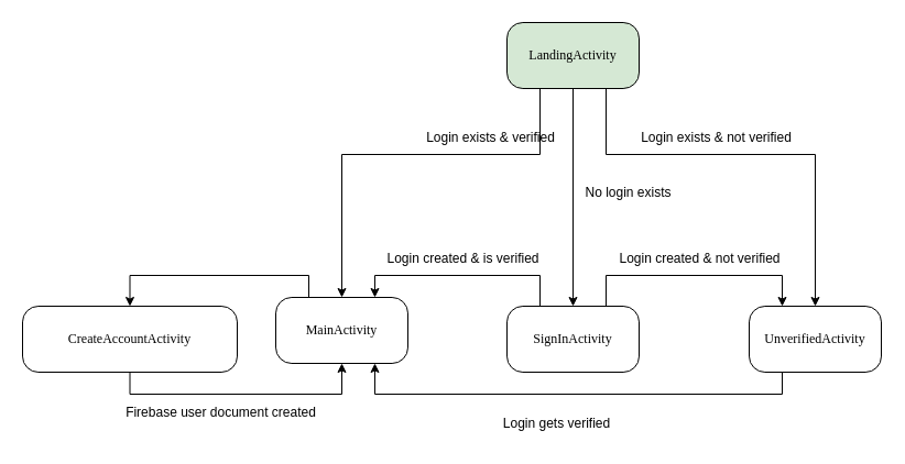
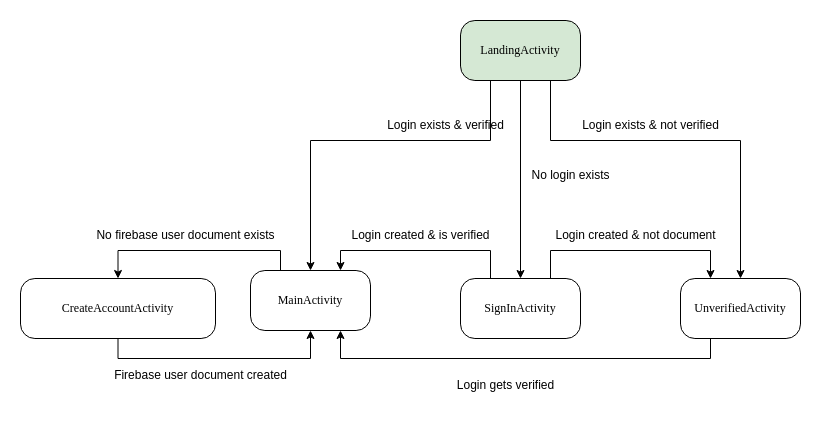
  <mxCell id="0" />
  <mxCell id="1" parent="0" />
  <mxCell id="2" style="edgeStyle=orthogonalEdgeStyle;rounded=0;orthogonalLoop=1;jettySize=auto;html=1;exitX=0.75;exitY=0;exitDx=0;exitDy=0;entryX=0.25;entryY=0;entryDx=0;entryDy=0;" edge="1" parent="1" source="4" target="12"><mxGeometry relative="1" as="geometry"><Array as="points"><mxPoint x="550" y="250" /><mxPoint x="710" y="250" /></Array></mxGeometry></mxCell>
  <mxCell id="3" style="edgeStyle=orthogonalEdgeStyle;rounded=0;orthogonalLoop=1;jettySize=auto;html=1;exitX=0.25;exitY=0;exitDx=0;exitDy=0;entryX=0.75;entryY=0;entryDx=0;entryDy=0;" edge="1" parent="1" source="4" target="10"><mxGeometry relative="1" as="geometry" /></mxCell>
  <mxCell id="4" value="SignInActivity" style="rounded=1;whiteSpace=wrap;html=1;arcSize=24;fillColor=#FFFFFF;strokeColor=default;shadow=0;comic=0;labelBackgroundColor=none;fontFamily=Verdana;fontSize=12;fontColor=#000000;align=center;" parent="1" vertex="1"><mxGeometry x="460" y="278" width="120" height="60" as="geometry" /></mxCell>
  <mxCell id="5" style="edgeStyle=orthogonalEdgeStyle;rounded=0;orthogonalLoop=1;jettySize=auto;html=1;exitX=0.25;exitY=1;exitDx=0;exitDy=0;entryX=0.5;entryY=0;entryDx=0;entryDy=0;" edge="1" parent="1" source="8" target="10"><mxGeometry relative="1" as="geometry"><Array as="points"><mxPoint x="490" y="140" /><mxPoint x="310" y="140" /></Array></mxGeometry></mxCell>
  <mxCell id="6" style="edgeStyle=orthogonalEdgeStyle;rounded=0;orthogonalLoop=1;jettySize=auto;html=1;exitX=0.5;exitY=1;exitDx=0;exitDy=0;entryX=0.5;entryY=0;entryDx=0;entryDy=0;" edge="1" parent="1" source="8" target="4"><mxGeometry relative="1" as="geometry" /></mxCell>
  <mxCell id="7" style="edgeStyle=orthogonalEdgeStyle;rounded=0;orthogonalLoop=1;jettySize=auto;html=1;exitX=0.75;exitY=1;exitDx=0;exitDy=0;entryX=0.5;entryY=0;entryDx=0;entryDy=0;strokeColor=#000000;" edge="1" parent="1" source="8" target="12"><mxGeometry relative="1" as="geometry"><Array as="points"><mxPoint x="550" y="140" /><mxPoint x="740" y="140" /></Array></mxGeometry></mxCell>
  <mxCell id="8" value="LandingActivity" style="rounded=1;whiteSpace=wrap;html=1;arcSize=24;fillColor=#d5e8d4;strokeColor=default;shadow=0;comic=0;labelBackgroundColor=none;fontFamily=Verdana;fontSize=12;fontColor=#000000;align=center;" vertex="1" parent="1"><mxGeometry x="460" y="20" width="120" height="60" as="geometry" /></mxCell>
  <mxCell id="9" style="edgeStyle=orthogonalEdgeStyle;rounded=0;orthogonalLoop=1;jettySize=auto;html=1;exitX=0.25;exitY=0;exitDx=0;exitDy=0;entryX=0.5;entryY=0;entryDx=0;entryDy=0;" edge="1" parent="1" source="10" target="14"><mxGeometry relative="1" as="geometry" /></mxCell>
  <mxCell id="10" value="MainActivity" style="rounded=1;whiteSpace=wrap;html=1;arcSize=24;fillColor=#FFFFFF;strokeColor=default;shadow=0;comic=0;labelBackgroundColor=none;fontFamily=Verdana;fontSize=12;fontColor=#000000;align=center;" vertex="1" parent="1"><mxGeometry x="250" y="270" width="120" height="60" as="geometry" /></mxCell>
  <mxCell id="11" style="edgeStyle=orthogonalEdgeStyle;rounded=0;orthogonalLoop=1;jettySize=auto;html=1;exitX=0.25;exitY=1;exitDx=0;exitDy=0;entryX=0.75;entryY=1;entryDx=0;entryDy=0;" edge="1" parent="1" source="12" target="10"><mxGeometry relative="1" as="geometry" /></mxCell>
  <mxCell id="12" value="UnverifiedActivity" style="rounded=1;whiteSpace=wrap;html=1;arcSize=24;fillColor=#FFFFFF;strokeColor=default;shadow=0;comic=0;labelBackgroundColor=none;fontFamily=Verdana;fontSize=12;fontColor=#000000;align=center;" vertex="1" parent="1"><mxGeometry x="680" y="278" width="120" height="60" as="geometry" /></mxCell>
  <mxCell id="13" style="edgeStyle=orthogonalEdgeStyle;rounded=0;orthogonalLoop=1;jettySize=auto;html=1;exitX=0.5;exitY=1;exitDx=0;exitDy=0;entryX=0.5;entryY=1;entryDx=0;entryDy=0;" edge="1" parent="1" source="14" target="10"><mxGeometry relative="1" as="geometry" /></mxCell>
  <mxCell id="14" value="CreateAccountActivity" style="rounded=1;whiteSpace=wrap;html=1;arcSize=24;fillColor=#FFFFFF;strokeColor=default;shadow=0;comic=0;labelBackgroundColor=none;fontFamily=Verdana;fontSize=12;fontColor=#000000;align=center;" vertex="1" parent="1"><mxGeometry x="20" y="278" width="195" height="60" as="geometry" /></mxCell>
  <mxCell id="15" value="Login exists &amp;amp; not verified" style="text;html=1;align=center;verticalAlign=middle;resizable=0;points=[];autosize=1;strokeColor=none;fillColor=none;" vertex="1" parent="1"><mxGeometry x="570" y="110" width="160" height="30" as="geometry" /></mxCell>
  <mxCell id="16" value="&lt;div&gt;Login gets verified&lt;/div&gt;" style="text;html=1;align=center;verticalAlign=middle;resizable=0;points=[];autosize=1;strokeColor=none;fillColor=none;" vertex="1" parent="1"><mxGeometry x="445" y="370" width="120" height="30" as="geometry" /></mxCell>
+ <mxCell id="17" value="No firebase user document exists" style="text;html=1;align=center;verticalAlign=middle;resizable=0;points=[];autosize=1;strokeColor=none;fillColor=none;" vertex="1" parent="1"><mxGeometry x="80" y="220" width="210" height="30" as="geometry" /></mxCell>
  <mxCell id="18" value="Firebase user document created" style="text;html=1;align=center;verticalAlign=middle;resizable=0;points=[];autosize=1;strokeColor=none;fillColor=none;" vertex="1" parent="1"><mxGeometry x="100" y="360" width="200" height="30" as="geometry" /></mxCell>
  <mxCell id="19" value="Login exists &amp;amp; verified" style="text;html=1;align=center;verticalAlign=middle;resizable=0;points=[];autosize=1;strokeColor=none;fillColor=none;" vertex="1" parent="1"><mxGeometry x="375" y="110" width="140" height="30" as="geometry" /></mxCell>
- <mxCell id="20" value="Login created &amp;amp; not verified" style="text;html=1;align=center;verticalAlign=middle;resizable=0;points=[];autosize=1;strokeColor=none;fillColor=none;" vertex="1" parent="1"><mxGeometry x="550" y="220" width="170" height="30" as="geometry" /></mxCell>
+ <mxCell id="20" value="Login created &amp;amp; not document" style="text;html=1;align=center;verticalAlign=middle;resizable=0;points=[];autosize=1;strokeColor=none;fillColor=none;" vertex="1" parent="1"><mxGeometry x="550" y="220" width="170" height="30" as="geometry" /></mxCell>
  <mxCell id="21" value="Login created &amp;amp; is verified" style="text;html=1;align=center;verticalAlign=middle;resizable=0;points=[];autosize=1;strokeColor=none;fillColor=none;" vertex="1" parent="1"><mxGeometry x="340" y="220" width="160" height="30" as="geometry" /></mxCell>
  <mxCell id="22" value="No login exists" style="text;html=1;align=center;verticalAlign=middle;resizable=0;points=[];autosize=1;strokeColor=none;fillColor=none;" vertex="1" parent="1"><mxGeometry x="520" y="160" width="100" height="30" as="geometry" /></mxCell>
